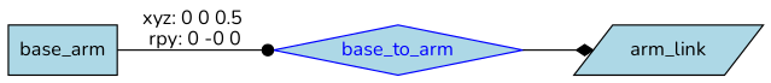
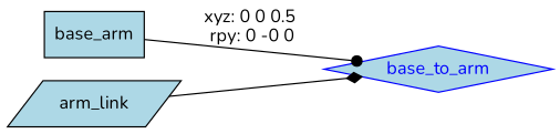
  digraph {
    fontname=Nunito
    rankdir=LR
    node [fillcolor=lightblue fontname=Nunito style=filled]
    edge [fontname=Nunito]
    n1 [label=base_arm shape=box]
    base_to_arm [color=blue fontcolor=blue shape=diamond]
    n3 [label=arm_link shape=parallelogram]
    n1 -> base_to_arm [arrowhead=dot label="xyz: 0 0 0.5 \nrpy: 0 -0 0"]
-   base_to_arm -> n3 [arrowhead=diamond]
+   n3 -> base_to_arm [arrowhead=diamond]
  }
